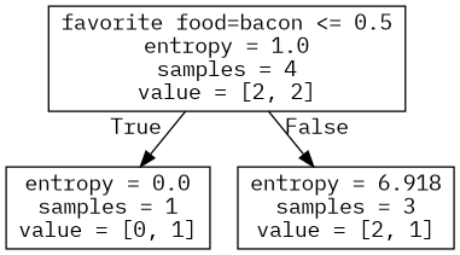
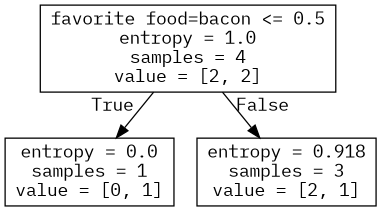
  digraph {
    fontname="IBM Plex Mono"
    node [shape=box fontname="IBM Plex Mono"]
    edge [labeldistance=2.5 fontname="IBM Plex Mono"]
    n1 [label="favorite food=bacon <= 0.5\nentropy = 1.0\nsamples = 4\nvalue = [2, 2]"]
    n2 [label="entropy = 0.0\nsamples = 1\nvalue = [0, 1]"]
-   n3 [label="entropy = 6.918\nsamples = 3\nvalue = [2, 1]"]
+   n3 [label="entropy = 0.918\nsamples = 3\nvalue = [2, 1]"]
    n1 -> n2 [headlabel=True labelangle=45]
    n1 -> n3 [headlabel=False labelangle=-45]
  }
